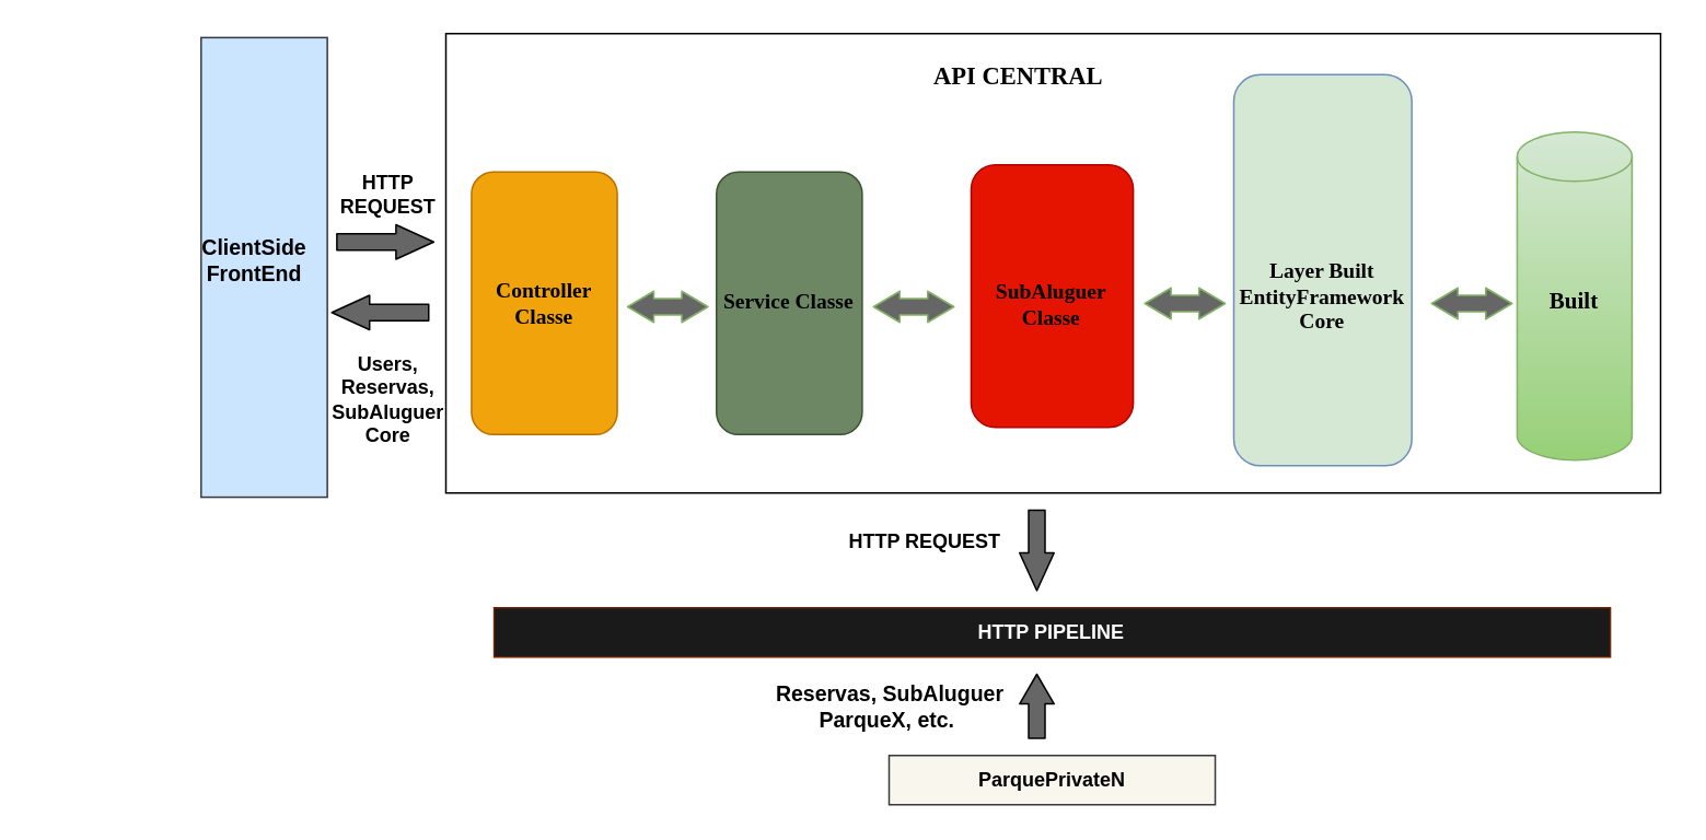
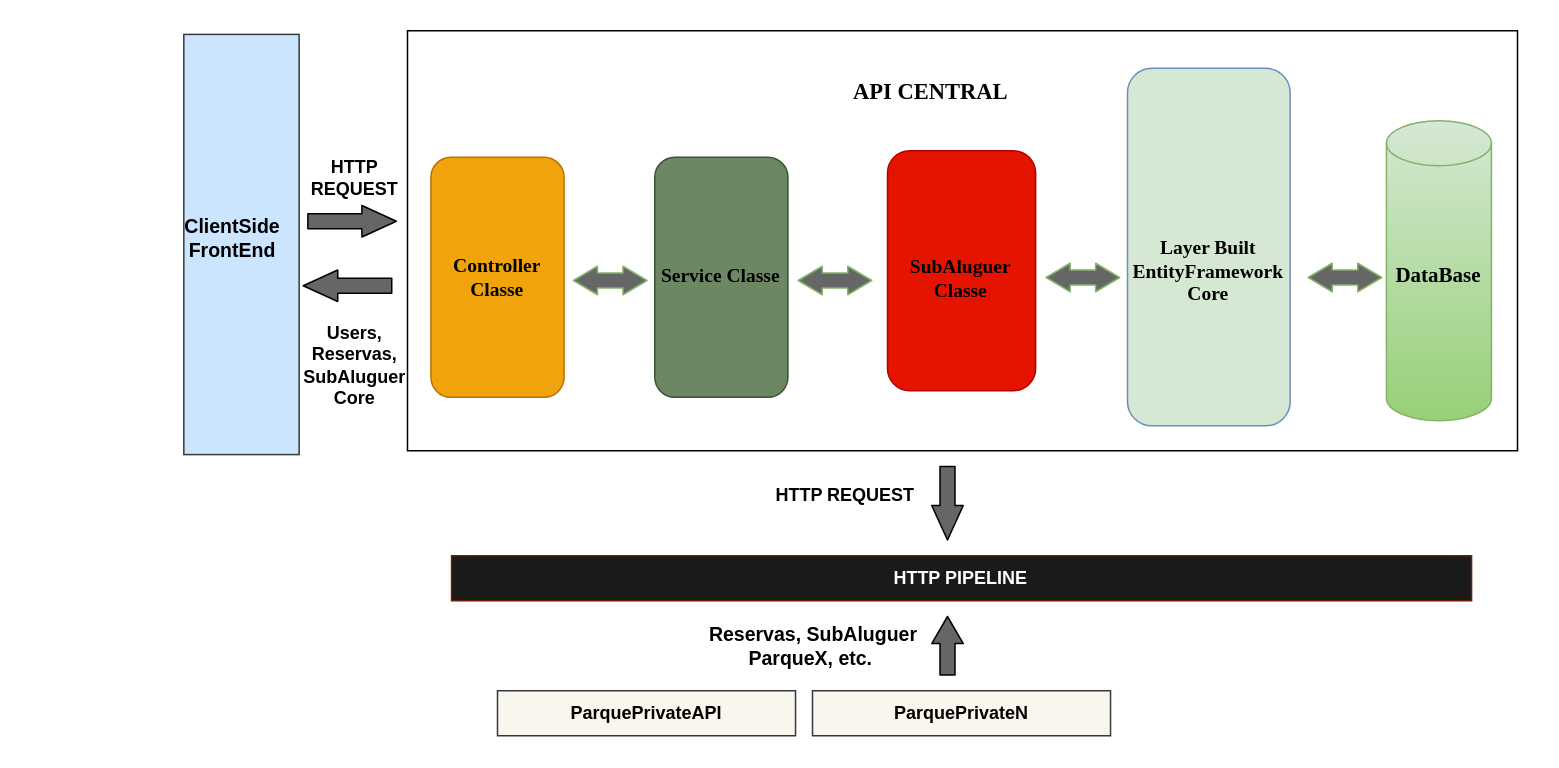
  <mxCell id="0" />
  <mxCell id="1" parent="0" />
  <mxCell id="2" value="" style="rounded=0;whiteSpace=wrap;html=1;" vertex="1" parent="1"><mxGeometry x="271" y="20" width="740" height="280" as="geometry" /></mxCell>
  <mxCell id="3" value="" style="group" vertex="1" connectable="0" parent="1"><mxGeometry x="441" y="115" width="124.23" height="150" as="geometry" /></mxCell>
  <mxCell id="4" value="" style="rounded=1;whiteSpace=wrap;html=1;rotation=90;strokeColor=#3A5431;fillColor=#6d8764;fontColor=#ffffff;" vertex="1" parent="3"><mxGeometry x="-40.77" y="25" width="160" height="88.74" as="geometry" /></mxCell>
  <mxCell id="5" value="" style="shape=flexArrow;endArrow=classic;startArrow=classic;html=1;startWidth=8;startSize=5;endWidth=8;endSize=5;strokeColor=#82b366;fillColor=#666666;" edge="1" parent="3"><mxGeometry width="50" height="50" relative="1" as="geometry"><mxPoint x="90.0" y="71.49" as="sourcePoint" /><mxPoint x="140.0" y="71.49" as="targetPoint" /></mxGeometry></mxCell>
  <mxCell id="6" value="&lt;h1&gt;&lt;font face=&quot;Times New Roman&quot; style=&quot;font-size: 13px&quot;&gt;Service Classe&lt;/font&gt;&lt;/h1&gt;" style="text;html=1;strokeColor=none;fillColor=none;align=center;verticalAlign=middle;whiteSpace=wrap;rounded=0;" vertex="1" parent="3"><mxGeometry x="-5.77" y="49.37" width="90" height="30.63" as="geometry" /></mxCell>
  <mxCell id="7" value="" style="group" vertex="1" connectable="0" parent="1"><mxGeometry x="661" y="110" width="108.69" height="150" as="geometry" /></mxCell>
  <mxCell id="8" value="" style="shape=flexArrow;endArrow=classic;startArrow=classic;html=1;startWidth=8;startSize=5;endWidth=8;endSize=5;strokeColor=#82b366;fillColor=#666666;" edge="1" parent="7"><mxGeometry width="50" height="50" relative="1" as="geometry"><mxPoint x="35.27" y="74.5" as="sourcePoint" /><mxPoint x="85.27" y="74.5" as="targetPoint" /></mxGeometry></mxCell>
  <mxCell id="9" value="" style="group" vertex="1" connectable="0" parent="1"><mxGeometry x="901" y="80" width="115.26" height="200" as="geometry" /></mxCell>
  <mxCell id="10" value="" style="shape=cylinder3;whiteSpace=wrap;html=1;boundedLbl=1;backgroundOutline=1;size=15;strokeColor=#82b366;gradientColor=#97d077;fillColor=#d5e8d4;" vertex="1" parent="9"><mxGeometry x="22.63" width="70" height="200" as="geometry" /></mxCell>
- <mxCell id="11" value="&lt;h1&gt;&lt;b&gt;&lt;font style=&quot;font-size: 14px&quot; face=&quot;Times New Roman&quot;&gt;Built&lt;/font&gt;&lt;/b&gt;&lt;/h1&gt;" style="text;html=1;strokeColor=none;fillColor=none;align=center;verticalAlign=middle;whiteSpace=wrap;rounded=0;" vertex="1" parent="9"><mxGeometry y="87.5" width="115.26" height="25" as="geometry" /></mxCell>
+ <mxCell id="11" value="&lt;h1&gt;&lt;b&gt;&lt;font style=&quot;font-size: 14px&quot; face=&quot;Times New Roman&quot;&gt;DataBase&lt;/font&gt;&lt;/b&gt;&lt;/h1&gt;" style="text;html=1;strokeColor=none;fillColor=none;align=center;verticalAlign=middle;whiteSpace=wrap;rounded=0;" vertex="1" parent="9"><mxGeometry y="87.5" width="115.26" height="25" as="geometry" /></mxCell>
  <mxCell id="12" value="" style="group" vertex="1" connectable="0" parent="1"><mxGeometry x="311" y="110" width="108.69" height="150" as="geometry" /></mxCell>
  <mxCell id="13" value="" style="shape=flexArrow;endArrow=classic;startArrow=classic;html=1;startWidth=8;startSize=5;endWidth=8;endSize=5;strokeColor=#82b366;fillColor=#666666;" edge="1" parent="12"><mxGeometry width="50" height="50" relative="1" as="geometry"><mxPoint x="70.16" y="76.49" as="sourcePoint" /><mxPoint x="120.16" y="76.49" as="targetPoint" /></mxGeometry></mxCell>
  <mxCell id="14" value="" style="rounded=1;whiteSpace=wrap;html=1;rotation=90;strokeColor=#BD7000;fillColor=#f0a30a;fontColor=#ffffff;" vertex="1" parent="12"><mxGeometry x="-60" y="30" width="160" height="88.74" as="geometry" /></mxCell>
  <mxCell id="15" value="&lt;h1 style=&quot;font-size: 13px&quot;&gt;&lt;font face=&quot;Times New Roman&quot;&gt;Controller Classe&lt;/font&gt;&lt;/h1&gt;" style="text;html=1;strokeColor=none;fillColor=none;align=center;verticalAlign=middle;whiteSpace=wrap;rounded=0;" vertex="1" parent="12"><mxGeometry x="-25" y="47.19" width="90" height="54.37" as="geometry" /></mxCell>
  <mxCell id="16" value="" style="group" vertex="1" connectable="0" parent="1"><mxGeometry x="591.005" y="100.005" width="98.75" height="160" as="geometry" /></mxCell>
  <mxCell id="17" value="" style="rounded=1;whiteSpace=wrap;html=1;rotation=90;strokeColor=#B20000;fillColor=#e51400;fontColor=#ffffff;" vertex="1" parent="16"><mxGeometry x="-30.625" y="30.625" width="160" height="98.75" as="geometry" /></mxCell>
  <mxCell id="18" value="&lt;h1 style=&quot;font-size: 13px&quot;&gt;&lt;font face=&quot;Times New Roman&quot;&gt;SubAluguer Classe&lt;/font&gt;&lt;/h1&gt;" style="text;html=1;strokeColor=none;fillColor=none;align=center;verticalAlign=middle;whiteSpace=wrap;rounded=0;" vertex="1" parent="16"><mxGeometry x="4.375" y="64.995" width="90" height="40" as="geometry" /></mxCell>
  <mxCell id="19" value="" style="group" vertex="1" connectable="0" parent="1"><mxGeometry x="751" y="47.5" width="178.36" height="265" as="geometry" /></mxCell>
  <mxCell id="20" value="" style="rounded=1;whiteSpace=wrap;html=1;rotation=90;strokeColor=#6c8ebf;fillColor=#D5E8D4;" vertex="1" parent="19"><mxGeometry x="-64.96" y="62.5" width="238.36" height="108.44" as="geometry" /></mxCell>
  <mxCell id="21" value="&lt;h1 style=&quot;font-size: 13px&quot;&gt;&lt;font face=&quot;Times New Roman&quot;&gt;Layer Built EntityFramework Core&lt;/font&gt;&lt;/h1&gt;" style="text;html=1;strokeColor=none;fillColor=none;align=center;verticalAlign=middle;whiteSpace=wrap;rounded=0;" vertex="1" parent="19"><mxGeometry x="9.22" y="112.5" width="90" height="40" as="geometry" /></mxCell>
  <mxCell id="22" value="" style="shape=flexArrow;endArrow=classic;startArrow=classic;html=1;startWidth=8;startSize=5;endWidth=8;endSize=5;strokeColor=#82b366;fillColor=#666666;" edge="1" parent="19"><mxGeometry width="50" height="50" relative="1" as="geometry"><mxPoint x="120" y="137" as="sourcePoint" /><mxPoint x="170" y="137" as="targetPoint" /></mxGeometry></mxCell>
  <mxCell id="23" value="&lt;b&gt;HTTP PIPELINE&lt;/b&gt;" style="text;html=1;strokeColor=#6D1F00;align=center;verticalAlign=middle;whiteSpace=wrap;rounded=0;fontColor=#ffffff;fillColor=#1A1A1A;" vertex="1" parent="1"><mxGeometry x="300.38" y="370" width="680" height="30" as="geometry" /></mxCell>
- <mxCell id="24" value="&lt;b&gt;&lt;font style=&quot;font-size: 15px&quot; face=&quot;Lucida Console&quot;&gt;API CENTRAL&lt;/font&gt;&lt;/b&gt;" style="text;html=1;strokeColor=none;fillColor=none;align=center;verticalAlign=middle;whiteSpace=wrap;rounded=0;" vertex="1" parent="1"><mxGeometry x="565.23" y="30" width="110" height="30" as="geometry" /></mxCell>
+ <mxCell id="24" value="&lt;b&gt;&lt;font style=&quot;font-size: 15px&quot; face=&quot;Lucida Console&quot;&gt;API CENTRAL&lt;/font&gt;&lt;/b&gt;" style="text;html=1;strokeColor=none;fillColor=none;align=center;verticalAlign=middle;whiteSpace=wrap;rounded=0;" vertex="1" parent="1"><mxGeometry x="565.23" y="45" width="110" height="30" as="geometry" /></mxCell>
  <mxCell id="25" value="" style="group" vertex="1" connectable="0" parent="1"><mxGeometry x="331" y="460" width="618.69" height="30" as="geometry" /></mxCell>
+ <mxCell id="26" value="&lt;b&gt;ParquePrivateAPI&lt;/b&gt;" style="text;html=1;strokeColor=#36393d;fillColor=#f9f7ed;align=center;verticalAlign=middle;whiteSpace=wrap;rounded=0;" vertex="1" parent="25"><mxGeometry width="198.69" height="30" as="geometry" /></mxCell>
  <mxCell id="27" value="&lt;b&gt;ParquePrivateN&lt;/b&gt;" style="text;html=1;strokeColor=#36393d;fillColor=#f9f7ed;align=center;verticalAlign=middle;whiteSpace=wrap;rounded=0;" vertex="1" parent="25"><mxGeometry x="210" width="198.69" height="30" as="geometry" /></mxCell>
  <mxCell id="28" value="" style="group" vertex="1" connectable="0" parent="1"><mxGeometry x="127.55" y="25" width="172.83" height="275" as="geometry" /></mxCell>
  <mxCell id="29" value="" style="rounded=0;whiteSpace=wrap;html=1;rotation=-90;fillColor=#cce5ff;strokeColor=#36393d;" vertex="1" parent="28"><mxGeometry x="-107.3" y="99.07" width="280.13" height="76.87" as="geometry" /></mxCell>
  <mxCell id="30" value="&lt;b style=&quot;font-size: 13px&quot;&gt;ClientSide&lt;br&gt;FrontEnd&lt;/b&gt;" style="text;html=1;strokeColor=none;fillColor=none;align=center;verticalAlign=middle;whiteSpace=wrap;rounded=0;" vertex="1" parent="28"><mxGeometry x="6.205" y="117.5" width="40.747" height="30" as="geometry" /></mxCell>
  <mxCell id="31" value="&lt;b&gt;HTTP REQUEST&lt;/b&gt;" style="text;html=1;strokeColor=none;fillColor=none;align=center;verticalAlign=middle;whiteSpace=wrap;rounded=0;" vertex="1" parent="28"><mxGeometry x="73.45" y="77.5" width="70" height="30" as="geometry" /></mxCell>
  <mxCell id="32" value="&lt;b&gt;&lt;font style=&quot;font-size: 12px&quot;&gt;Users, Reservas, SubAluguer Core&lt;/font&gt;&lt;/b&gt;" style="text;html=1;align=center;verticalAlign=middle;whiteSpace=wrap;rounded=0;" vertex="1" parent="28"><mxGeometry x="80.37" y="160" width="56.16" height="115" as="geometry" /></mxCell>
  <mxCell id="33" value="" style="shape=flexArrow;endArrow=classic;html=1;fillColor=#666666;endWidth=10;endSize=7.33;" edge="1" parent="28"><mxGeometry width="50" height="50" relative="1" as="geometry"><mxPoint x="76.53" y="122" as="sourcePoint" /><mxPoint x="136.53" y="122" as="targetPoint" /></mxGeometry></mxCell>
  <mxCell id="34" value="" style="shape=flexArrow;endArrow=classic;html=1;fillColor=#666666;endWidth=10;endSize=7.33;" edge="1" parent="28"><mxGeometry width="50" height="50" relative="1" as="geometry"><mxPoint x="133.45" y="165" as="sourcePoint" /><mxPoint x="73.45" y="165" as="targetPoint" /></mxGeometry></mxCell>
  <mxCell id="35" value="&lt;b&gt;HTTP REQUEST&lt;/b&gt;" style="text;html=1;strokeColor=none;fillColor=none;align=center;verticalAlign=middle;whiteSpace=wrap;rounded=0;" vertex="1" parent="1"><mxGeometry x="501" y="320" width="124.23" height="20" as="geometry" /></mxCell>
  <mxCell id="36" value="" style="shape=flexArrow;endArrow=classic;html=1;fillColor=#666666;endWidth=10;endSize=7.33;" edge="1" parent="1"><mxGeometry width="50" height="50" relative="1" as="geometry"><mxPoint x="631" y="310" as="sourcePoint" /><mxPoint x="631" y="360" as="targetPoint" /></mxGeometry></mxCell>
  <mxCell id="37" value="" style="shape=flexArrow;endArrow=classic;html=1;fillColor=#666666;endWidth=10;endSize=5.67;" edge="1" parent="1"><mxGeometry width="50" height="50" relative="1" as="geometry"><mxPoint x="631" y="450" as="sourcePoint" /><mxPoint x="631" y="410" as="targetPoint" /></mxGeometry></mxCell>
  <mxCell id="38" value="&lt;b&gt;&lt;font style=&quot;font-size: 13px&quot;&gt;&amp;nbsp;Reservas, SubAluguer ParqueX, etc.&lt;/font&gt;&lt;/b&gt;" style="text;html=1;strokeColor=none;fillColor=none;align=center;verticalAlign=middle;whiteSpace=wrap;rounded=0;" vertex="1" parent="1"><mxGeometry x="455.23" y="410" width="170" height="40" as="geometry" /></mxCell>
